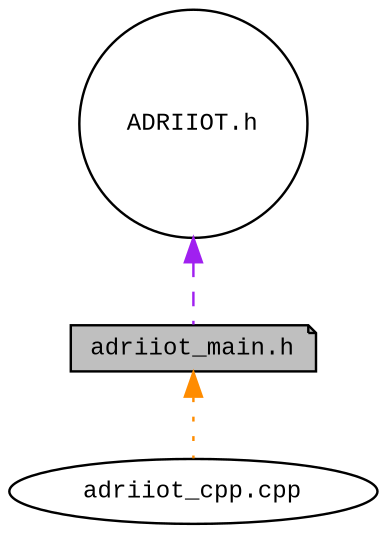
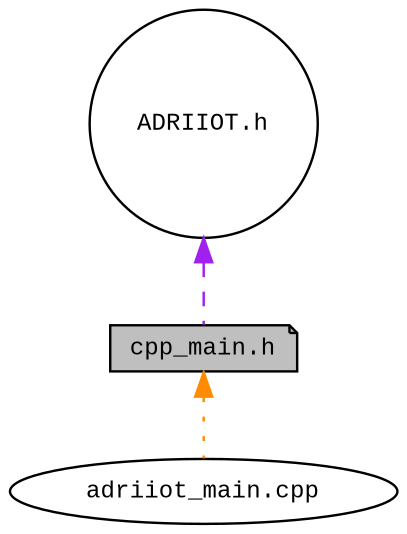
  digraph {
    fontname="Liberation Mono"
    node [color=black fillcolor=white fontname="Liberation Mono" fontsize=10 style=filled]
    edge [dir=back fontname="Liberation Mono" fontsize=10 labelfontname=Helvetica labelfontsize=10]
-   n1 [fillcolor=grey75 fontcolor=black height=0.2 label="adriiot_main.h" shape=note width=0.4]
-   n2 [height=0.2 label="adriiot_cpp.cpp" shape=ellipse width=0.4]
+   n1 [fillcolor=grey75 fontcolor=black height=0.2 label="cpp_main.h" shape=note width=0.4]
+   n2 [height=0.2 label="adriiot_main.cpp" shape=ellipse width=0.4]
    n3 [height=0.2 label="ADRIIOT.h" shape=circle width=0.4]
    n1 -> n2 [color=darkorange style=dotted]
    n3 -> n1 [color=purple style=dashed]
  }
